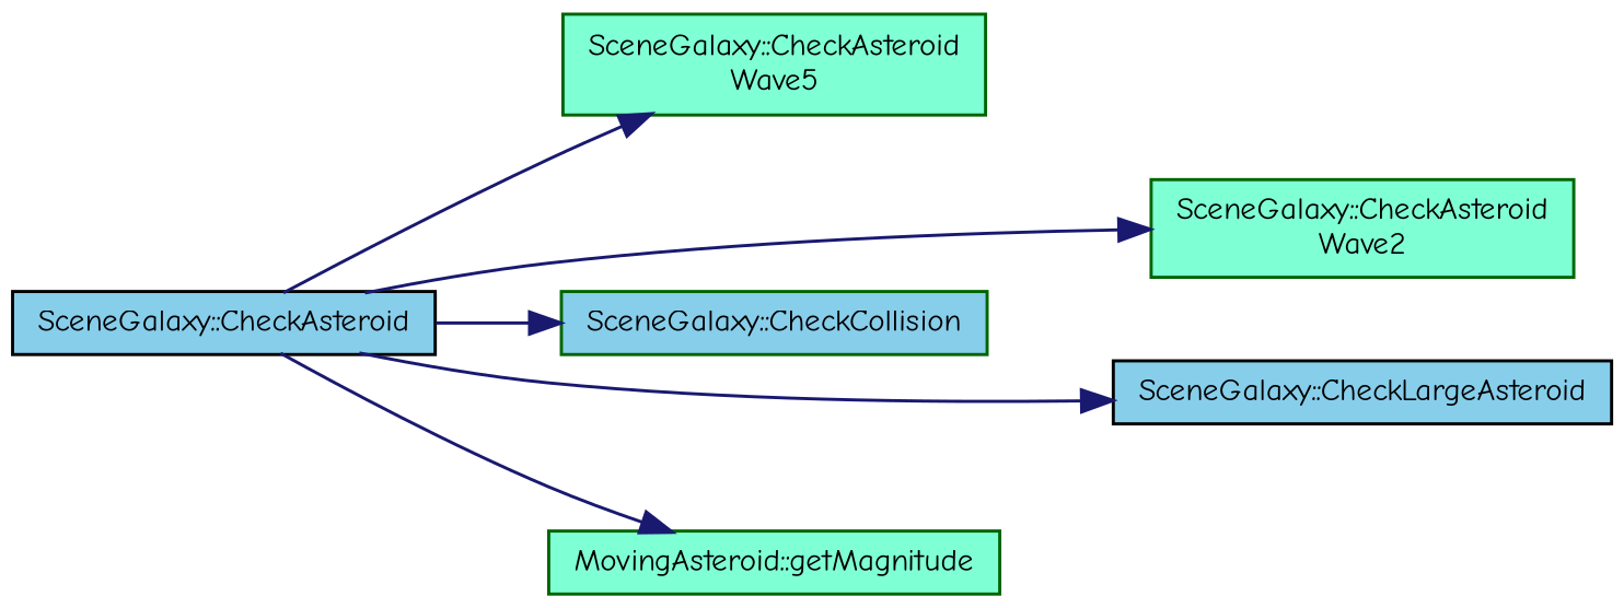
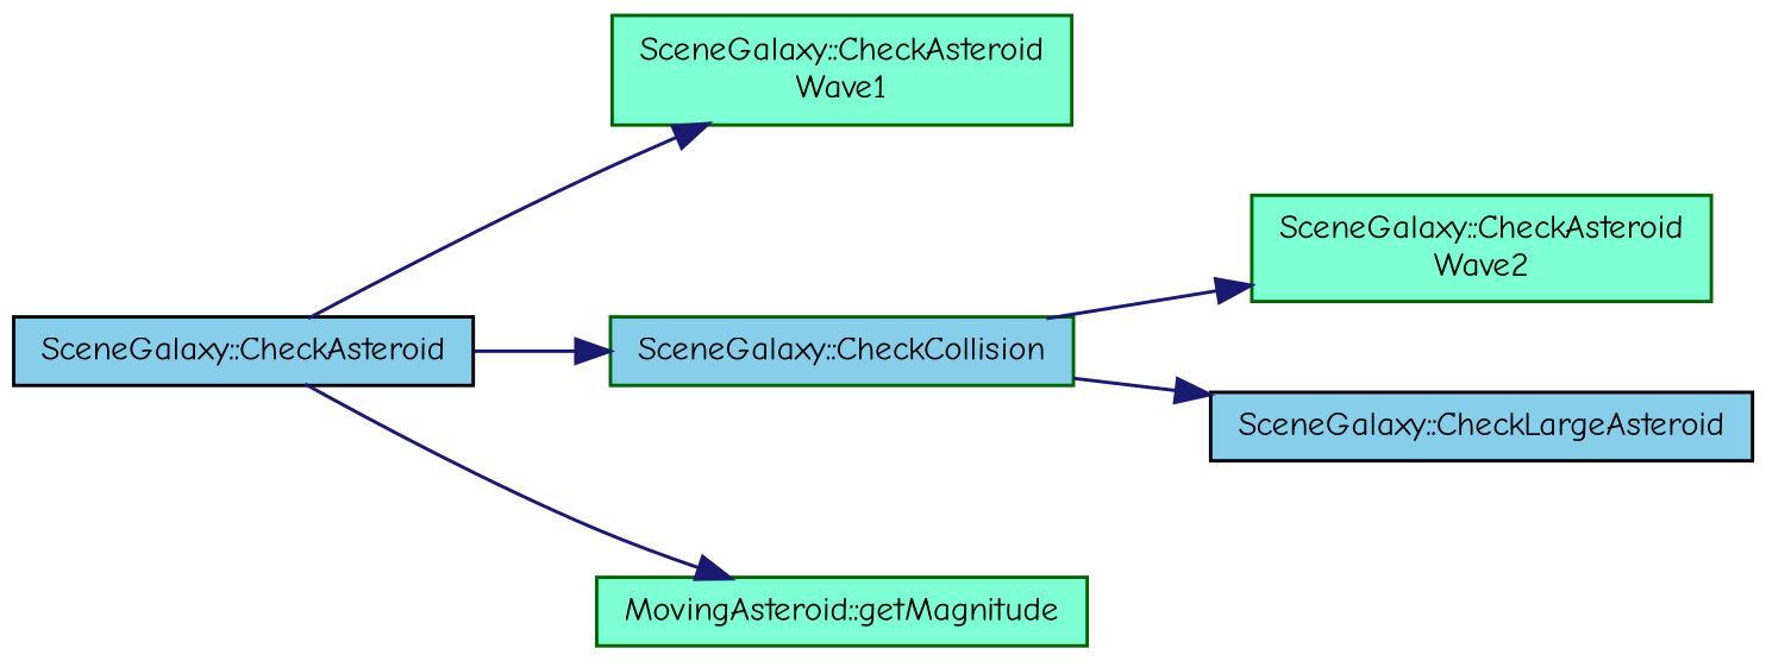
  digraph {
    fontname="Comic Neue"
    rankdir=LR
    node [color=darkgreen fillcolor=skyblue fontname="Comic Neue" fontsize=10 shape=record style=filled]
    edge [color=midnightblue fontname="Comic Neue" fontsize=10 labelfontname=Helvetica labelfontsize=10 style=solid]
    n1 [color=black fontcolor=black height=0.2 label="SceneGalaxy::CheckAsteroid" width=0.4]
-   n2 [fillcolor=aquamarine height=0.2 label="SceneGalaxy::CheckAsteroid\lWave5" width=0.4]
+   n2 [fillcolor=aquamarine height=0.2 label="SceneGalaxy::CheckAsteroid\lWave1" width=0.4]
    n3 [fillcolor=aquamarine height=0.2 label="SceneGalaxy::CheckAsteroid\lWave2" width=0.4]
    n4 [height=0.2 label="SceneGalaxy::CheckCollision" width=0.4]
    n5 [color=black height=0.2 label="SceneGalaxy::CheckLargeAsteroid" width=0.4]
    n6 [fillcolor=aquamarine height=0.2 label="MovingAsteroid::getMagnitude" width=0.4]
    n1 -> n2
-   n1 -> n3
+   n4 -> n3
    n1 -> n4
-   n1 -> n5
+   n4 -> n5
    n1 -> n6
  }
